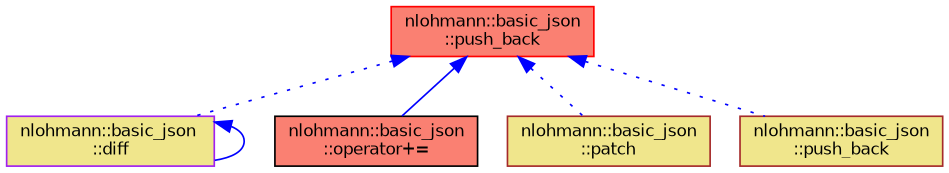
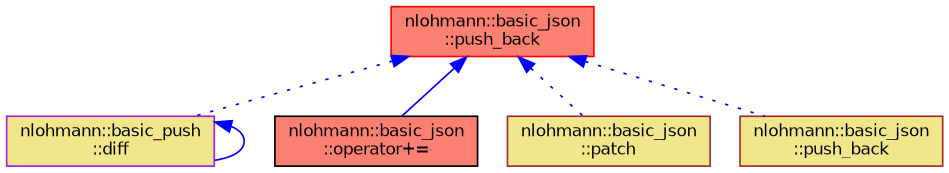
  digraph {
    rankdir=TB
    node [color=brown fillcolor=khaki fontname=Helvetica fontsize=10 shape=box style=filled]
    edge [color=blue dir=back fontname=Helvetica fontsize=10 labelfontname=Helvetica labelfontsize=10 style=dotted]
    n1 [color=red fillcolor=salmon fontcolor=black height=0.2 label="nlohmann::basic_json\l::push_back" width=0.4]
-   n2 [color=purple height=0.2 label="nlohmann::basic_json\l::diff" width=0.4]
+   n2 [color=purple height=0.2 label="nlohmann::basic_push\l::diff" width=0.4]
    n3 [color=black fillcolor=salmon height=0.2 label="nlohmann::basic_json\l::operator+=" width=0.4]
    n4 [height=0.2 label="nlohmann::basic_json\l::patch" width=0.4]
    n5 [height=0.2 label="nlohmann::basic_json\l::push_back" width=0.4]
    n1 -> n2
    n1 -> n3 [style=solid]
    n1 -> n4
    n1 -> n5
    n2 -> n2 [style=solid]
  }
